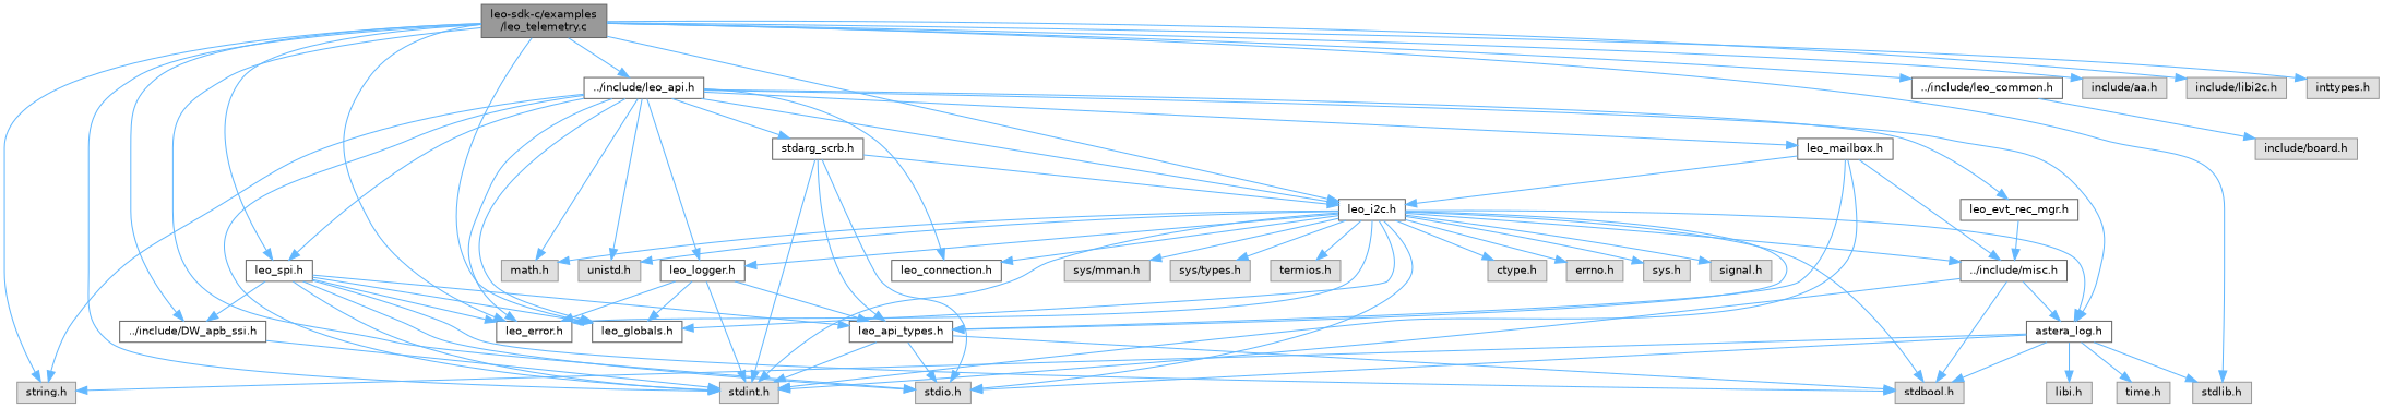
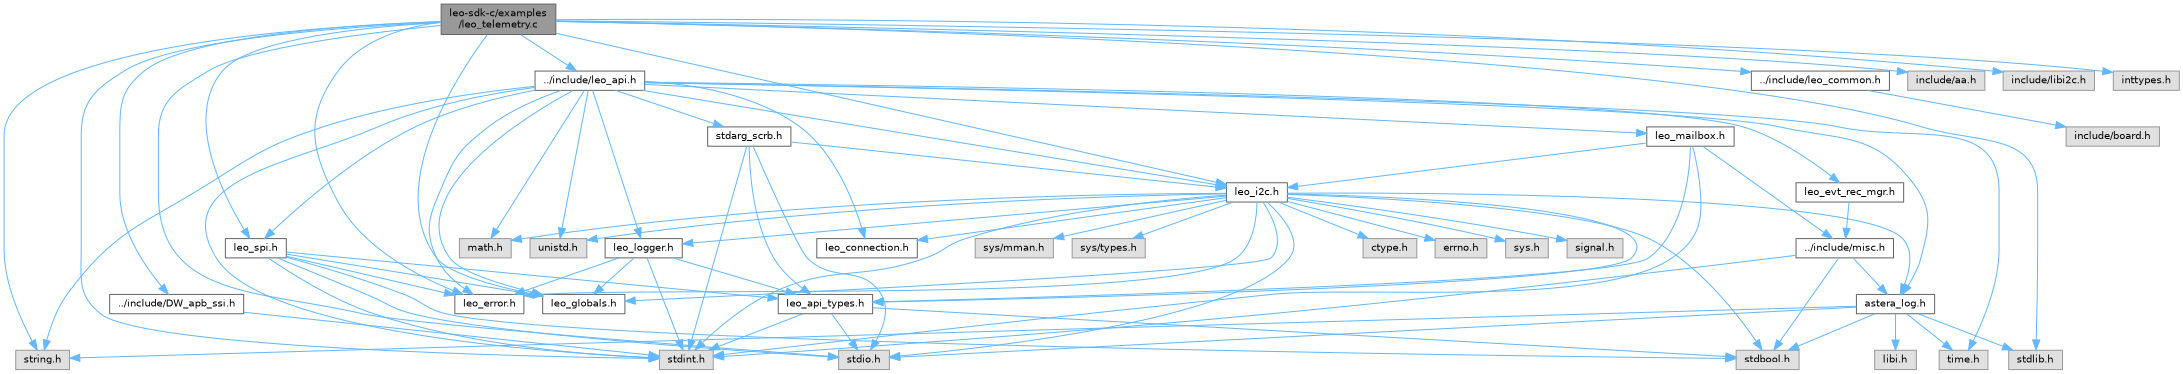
  digraph {
    node [color=grey60 fillcolor="#E0E0E0" fontname=Helvetica fontsize=10 shape=box style=filled]
    edge [color=steelblue1 fontname=Helvetica fontsize=10 labelfontname=Helvetica labelfontsize=10 style=solid]
    n1 [color=gray40 fillcolor=grey60 fontcolor=black height=0.2 label="leo-sdk-c/examples\l/leo_telemetry.c" width=0.4]
    n2 [color=grey40 fillcolor=white height=0.2 label="../include/DW_apb_ssi.h" width=0.4]
    n3 [height=0.2 label="stdint.h" width=0.4]
    n4 [color=grey40 fillcolor=white height=0.2 label="../include/leo_api.h" width=0.4]
    n5 [height=0.2 label="stdio.h" width=0.4]
    n6 [height=0.2 label="stdlib.h" width=0.4]
    n7 [height=0.2 label="string.h" width=0.4]
    n8 [color=grey40 fillcolor=white height=0.2 label="leo_error.h" width=0.4]
    n9 [color=grey40 fillcolor=white height=0.2 label="leo_globals.h" width=0.4]
    n10 [color=grey40 fillcolor=white height=0.2 label="leo_i2c.h" width=0.4]
    n11 [color=grey40 fillcolor=white height=0.2 label="leo_spi.h" width=0.4]
    n12 [color=grey40 fillcolor=white height=0.2 label="../include/leo_common.h" width=0.4]
    n13 [height=0.2 label="include/aa.h" width=0.4]
    n14 [height=0.2 label="include/libi2c.h" width=0.4]
    n15 [height=0.2 label="inttypes.h" width=0.4]
    n16 [color=grey40 fillcolor=white height=0.2 label="astera_log.h" width=0.4]
    n17 [height=0.2 label="time.h" width=0.4]
    n18 [color=grey40 fillcolor=white height=0.2 label="leo_logger.h" width=0.4]
    n19 [height=0.2 label="math.h" width=0.4]
    n20 [height=0.2 label="unistd.h" width=0.4]
    n21 [color=grey40 fillcolor=white height=0.2 label="leo_mailbox.h" width=0.4]
    n22 [color=grey40 fillcolor=white height=0.2 label="stdarg_scrb.h" width=0.4]
    n23 [color=grey40 fillcolor=white height=0.2 label="leo_evt_rec_mgr.h" width=0.4]
    n24 [color=grey40 fillcolor=white height=0.2 label="leo_connection.h" width=0.4]
    n25 [color=grey40 fillcolor=white height=0.2 label="leo_api_types.h" width=0.4]
    n26 [height=0.2 label="stdbool.h" width=0.4]
    n27 [color=grey40 fillcolor=white height=0.2 label="../include/misc.h" width=0.4]
    n28 [height=0.2 label="ctype.h" width=0.4]
    n29 [height=0.2 label="errno.h" width=0.4]
    n30 [height=0.2 label="sys.h" width=0.4]
    n31 [height=0.2 label="signal.h" width=0.4]
    n32 [height=0.2 label="sys/mman.h" width=0.4]
    n33 [height=0.2 label="sys/types.h" width=0.4]
-   n34 [height=0.2 label="termios.h" width=0.4]
    n35 [height=0.2 label="include/board.h" width=0.4]
    n36 [height=0.2 label="libi.h" width=0.4]
    n1 -> n2
    n1 -> n3
    n1 -> n4
    n1 -> n5
    n1 -> n6
    n1 -> n7
    n1 -> n8
    n1 -> n9
    n1 -> n10
    n1 -> n11
    n1 -> n12
    n1 -> n13
    n1 -> n14
    n1 -> n15
    n2 -> n3
    n4 -> n3
    n4 -> n7
    n4 -> n8
    n4 -> n9
    n4 -> n10
    n4 -> n11
    n4 -> n16
+   n4 -> n17
    n4 -> n18
    n4 -> n19
    n4 -> n20
    n4 -> n21
    n4 -> n22
    n4 -> n23
    n4 -> n24
    n10 -> n3
    n10 -> n5
    n10 -> n8
    n10 -> n9
    n10 -> n16
    n10 -> n18
    n10 -> n19
    n10 -> n20
    n10 -> n24
    n10 -> n25
    n10 -> n26
-   n10 -> n27
    n10 -> n28
    n10 -> n29
    n10 -> n30
    n10 -> n31
    n10 -> n32
    n10 -> n33
-   n10 -> n34
-   n11 -> n2
    n11 -> n3
    n11 -> n5
    n11 -> n8
    n11 -> n9
    n11 -> n25
    n11 -> n26
    n12 -> n35
    n16 -> n5
    n16 -> n6
    n16 -> n7
    n16 -> n17
    n16 -> n26
    n16 -> n36
    n18 -> n3
    n18 -> n8
    n18 -> n9
    n18 -> n25
    n21 -> n3
    n21 -> n10
    n21 -> n25
    n21 -> n27
    n22 -> n3
    n22 -> n5
    n22 -> n10
    n22 -> n25
    n23 -> n27
    n25 -> n3
    n25 -> n5
    n25 -> n26
    n27 -> n3
    n27 -> n16
    n27 -> n26
  }
